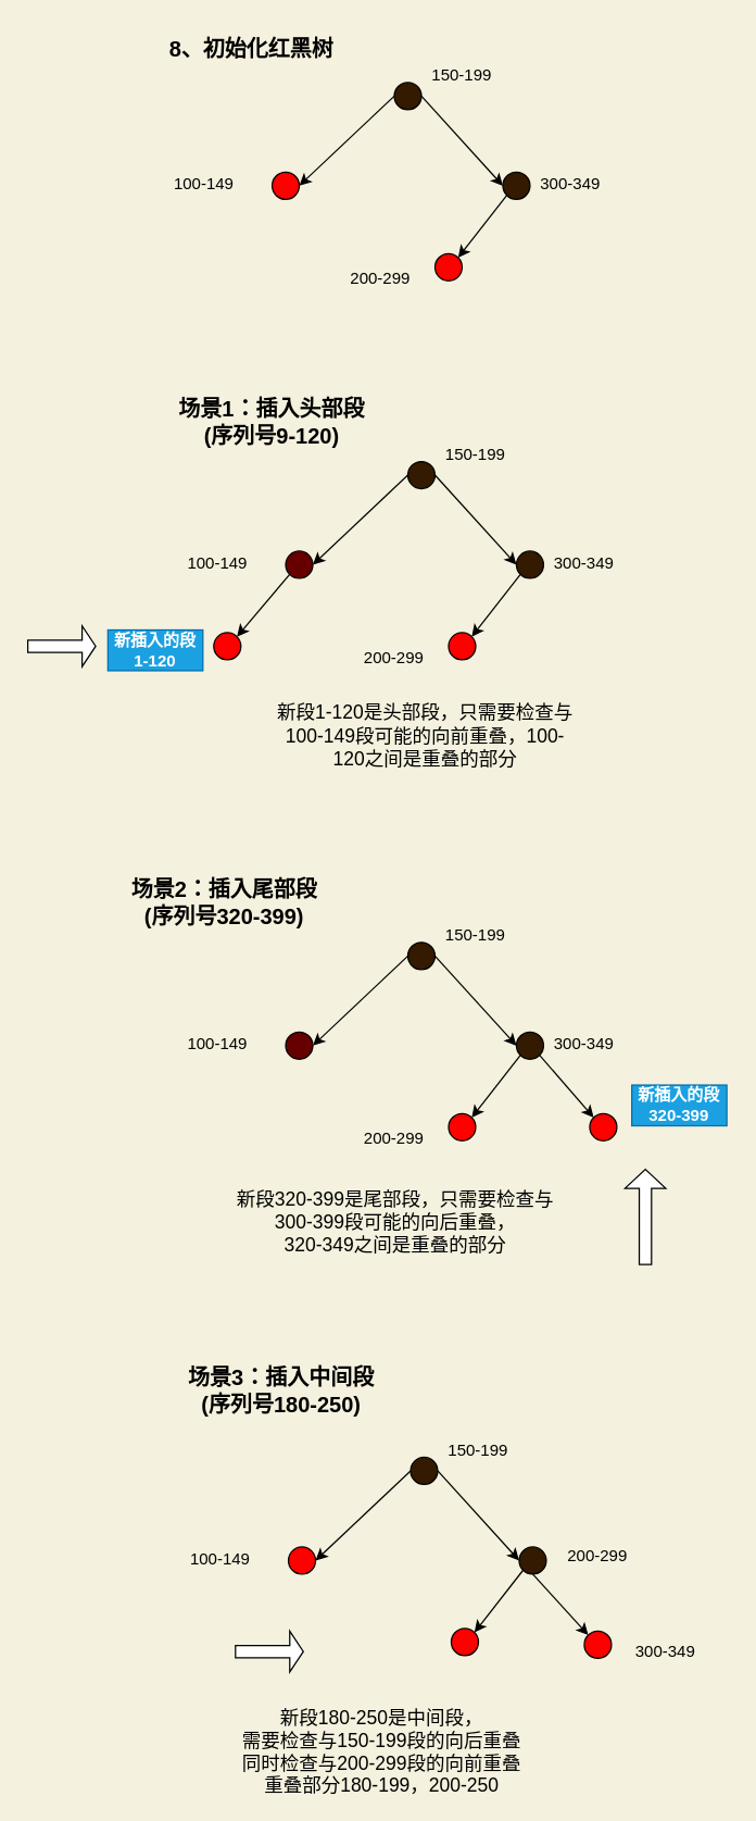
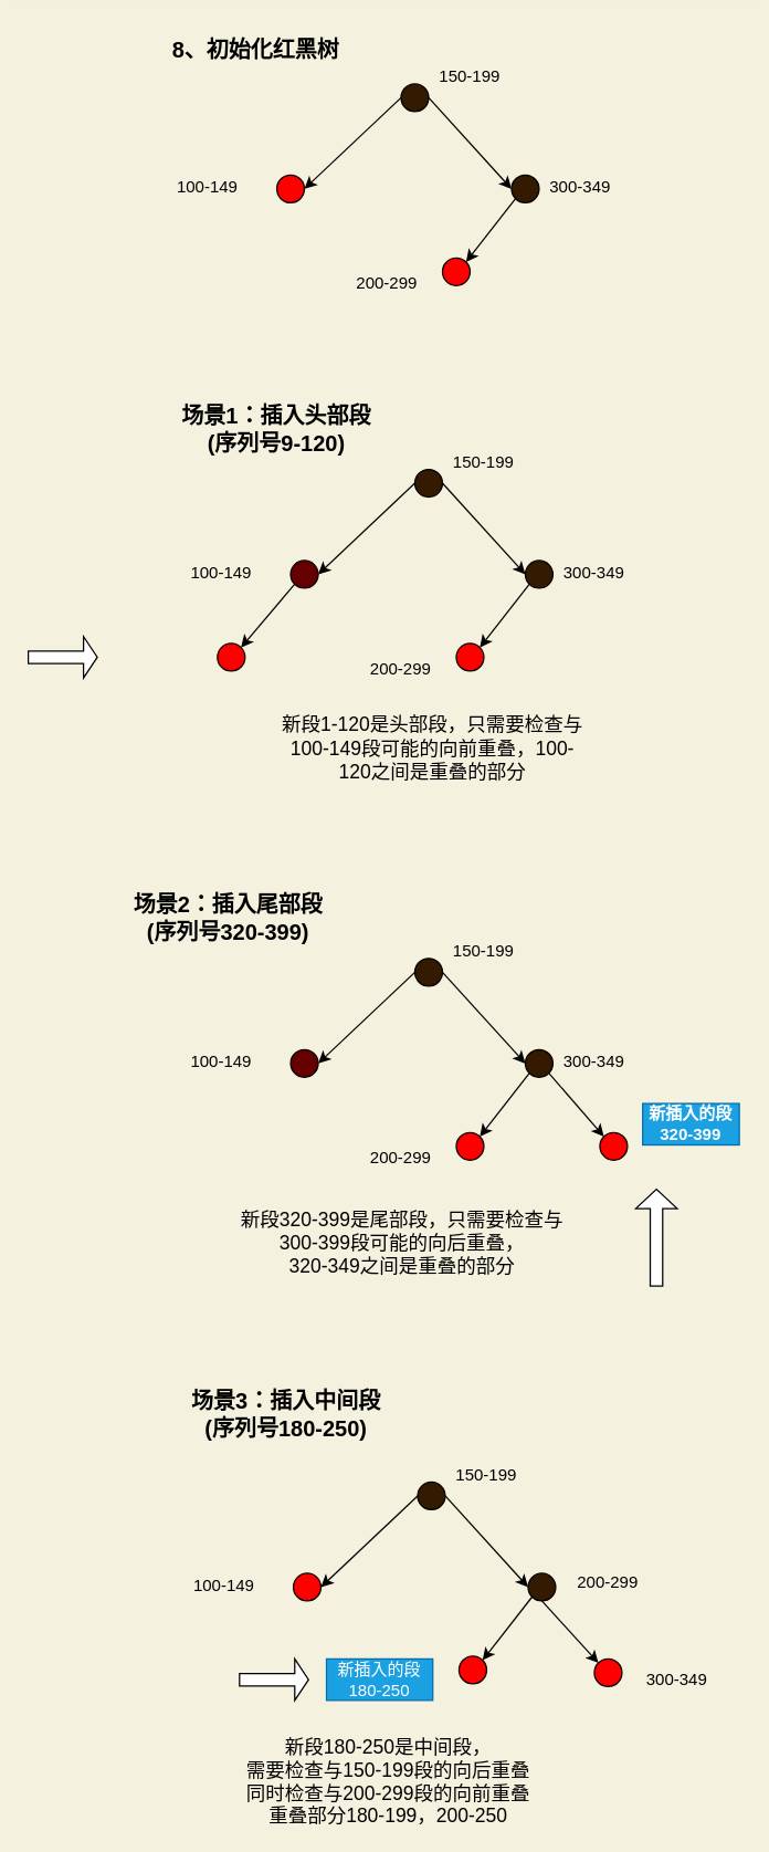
  <mxCell id="0" />
  <mxCell id="1" parent="0" />
  <mxCell id="2" style="rounded=0;orthogonalLoop=1;jettySize=auto;html=1;exitX=0;exitY=0.5;exitDx=0;exitDy=0;entryX=1;entryY=0.5;entryDx=0;entryDy=0;" edge="1" parent="1" source="4" target="9"><mxGeometry relative="1" as="geometry" /></mxCell>
  <mxCell id="3" style="rounded=0;orthogonalLoop=1;jettySize=auto;html=1;exitX=1;exitY=0.5;exitDx=0;exitDy=0;entryX=0;entryY=0.5;entryDx=0;entryDy=0;" edge="1" parent="1" source="4" target="7"><mxGeometry relative="1" as="geometry" /></mxCell>
  <mxCell id="4" value="" style="ellipse;whiteSpace=wrap;html=1;aspect=fixed;fillColor=#331A00;" vertex="1" parent="1"><mxGeometry x="290" y="60" width="20" height="20" as="geometry" /></mxCell>
  <mxCell id="5" value="150-199" style="text;html=1;align=center;verticalAlign=middle;whiteSpace=wrap;rounded=0;" vertex="1" parent="1"><mxGeometry x="310" y="40" width="60" height="30" as="geometry" /></mxCell>
  <mxCell id="6" style="rounded=0;orthogonalLoop=1;jettySize=auto;html=1;exitX=0;exitY=1;exitDx=0;exitDy=0;entryX=1;entryY=0;entryDx=0;entryDy=0;" edge="1" parent="1" source="7" target="11"><mxGeometry relative="1" as="geometry" /></mxCell>
  <mxCell id="7" value="" style="ellipse;whiteSpace=wrap;html=1;aspect=fixed;fillColor=#331A00;" vertex="1" parent="1"><mxGeometry x="370" y="126" width="20" height="20" as="geometry" /></mxCell>
  <mxCell id="8" value="300-349" style="text;html=1;align=center;verticalAlign=middle;whiteSpace=wrap;rounded=0;" vertex="1" parent="1"><mxGeometry x="390" y="120" width="60" height="30" as="geometry" /></mxCell>
  <mxCell id="9" value="" style="ellipse;whiteSpace=wrap;html=1;aspect=fixed;fillColor=#FF0000;" vertex="1" parent="1"><mxGeometry x="200" y="126" width="20" height="20" as="geometry" /></mxCell>
  <mxCell id="10" value="100-149" style="text;html=1;align=center;verticalAlign=middle;whiteSpace=wrap;rounded=0;" vertex="1" parent="1"><mxGeometry x="120" y="120" width="60" height="30" as="geometry" /></mxCell>
  <mxCell id="11" value="" style="ellipse;whiteSpace=wrap;html=1;aspect=fixed;fillColor=#FF0000;" vertex="1" parent="1"><mxGeometry x="320" y="186" width="20" height="20" as="geometry" /></mxCell>
  <mxCell id="12" value="200-299" style="text;html=1;align=center;verticalAlign=middle;whiteSpace=wrap;rounded=0;" vertex="1" parent="1"><mxGeometry x="250" y="190" width="60" height="30" as="geometry" /></mxCell>
  <mxCell id="13" value="8、初始化红黑树" style="text;html=1;align=center;verticalAlign=middle;whiteSpace=wrap;rounded=0;fontSize=16;fontStyle=1" vertex="1" parent="1"><mxGeometry x="120" y="20" width="130" height="30" as="geometry" /></mxCell>
  <mxCell id="14" style="rounded=0;orthogonalLoop=1;jettySize=auto;html=1;exitX=0;exitY=0.5;exitDx=0;exitDy=0;entryX=1;entryY=0.5;entryDx=0;entryDy=0;" edge="1" parent="1" source="16" target="22"><mxGeometry relative="1" as="geometry" /></mxCell>
  <mxCell id="15" style="rounded=0;orthogonalLoop=1;jettySize=auto;html=1;exitX=1;exitY=0.5;exitDx=0;exitDy=0;entryX=0;entryY=0.5;entryDx=0;entryDy=0;" edge="1" parent="1" source="16" target="19"><mxGeometry relative="1" as="geometry" /></mxCell>
  <mxCell id="16" value="" style="ellipse;whiteSpace=wrap;html=1;aspect=fixed;fillColor=#331A00;" vertex="1" parent="1"><mxGeometry x="300" y="339" width="20" height="20" as="geometry" /></mxCell>
  <mxCell id="17" value="150-199" style="text;html=1;align=center;verticalAlign=middle;whiteSpace=wrap;rounded=0;" vertex="1" parent="1"><mxGeometry x="320" y="319" width="60" height="30" as="geometry" /></mxCell>
  <mxCell id="18" style="rounded=0;orthogonalLoop=1;jettySize=auto;html=1;exitX=0;exitY=1;exitDx=0;exitDy=0;entryX=1;entryY=0;entryDx=0;entryDy=0;" edge="1" parent="1" source="19" target="24"><mxGeometry relative="1" as="geometry" /></mxCell>
  <mxCell id="19" value="" style="ellipse;whiteSpace=wrap;html=1;aspect=fixed;fillColor=#331A00;" vertex="1" parent="1"><mxGeometry x="380" y="405" width="20" height="20" as="geometry" /></mxCell>
  <mxCell id="20" value="300-349" style="text;html=1;align=center;verticalAlign=middle;whiteSpace=wrap;rounded=0;" vertex="1" parent="1"><mxGeometry x="400" y="399" width="60" height="30" as="geometry" /></mxCell>
  <mxCell id="21" style="rounded=0;orthogonalLoop=1;jettySize=auto;html=1;exitX=0;exitY=1;exitDx=0;exitDy=0;entryX=1;entryY=0;entryDx=0;entryDy=0;" edge="1" parent="1" source="22" target="27"><mxGeometry relative="1" as="geometry" /></mxCell>
  <mxCell id="22" value="" style="ellipse;whiteSpace=wrap;html=1;aspect=fixed;fillColor=#660000;" vertex="1" parent="1"><mxGeometry x="210" y="405" width="20" height="20" as="geometry" /></mxCell>
  <mxCell id="23" value="100-149" style="text;html=1;align=center;verticalAlign=middle;whiteSpace=wrap;rounded=0;" vertex="1" parent="1"><mxGeometry x="130" y="399" width="60" height="30" as="geometry" /></mxCell>
  <mxCell id="24" value="" style="ellipse;whiteSpace=wrap;html=1;aspect=fixed;fillColor=#FF0000;" vertex="1" parent="1"><mxGeometry x="330" y="465" width="20" height="20" as="geometry" /></mxCell>
  <mxCell id="25" value="200-299" style="text;html=1;align=center;verticalAlign=middle;whiteSpace=wrap;rounded=0;" vertex="1" parent="1"><mxGeometry x="260" y="469" width="60" height="30" as="geometry" /></mxCell>
  <mxCell id="26" value="场景1：插入头部段(序列号9-120)" style="text;html=1;align=center;verticalAlign=middle;whiteSpace=wrap;rounded=0;fontSize=16;fontStyle=1" vertex="1" parent="1"><mxGeometry x="130" y="290" width="140" height="39" as="geometry" /></mxCell>
  <mxCell id="27" value="" style="ellipse;whiteSpace=wrap;html=1;aspect=fixed;fillColor=#FF0000;" vertex="1" parent="1"><mxGeometry x="157" y="465" width="20" height="20" as="geometry" /></mxCell>
- <mxCell id="28" value="新插入的段&lt;div&gt;1-120&lt;/div&gt;" style="text;html=1;align=center;verticalAlign=middle;whiteSpace=wrap;rounded=0;fontStyle=1;fillColor=#1ba1e2;strokeColor=#006EAF;fontColor=#ffffff;" vertex="1" parent="1"><mxGeometry x="79" y="463" width="70" height="30" as="geometry" /></mxCell>
  <mxCell id="29" value="新段1-120是头部段，只需要检查与&lt;div&gt;100-149段可能的向前重叠，100-120之间是重叠的部分&lt;/div&gt;" style="text;html=1;align=center;verticalAlign=middle;whiteSpace=wrap;rounded=0;fontSize=14;" vertex="1" parent="1"><mxGeometry x="198" y="512" width="230" height="58" as="geometry" /></mxCell>
  <mxCell id="30" style="rounded=0;orthogonalLoop=1;jettySize=auto;html=1;exitX=0;exitY=0.5;exitDx=0;exitDy=0;entryX=1;entryY=0.5;entryDx=0;entryDy=0;" edge="1" parent="1" source="32" target="38"><mxGeometry relative="1" as="geometry" /></mxCell>
  <mxCell id="31" style="rounded=0;orthogonalLoop=1;jettySize=auto;html=1;exitX=1;exitY=0.5;exitDx=0;exitDy=0;entryX=0;entryY=0.5;entryDx=0;entryDy=0;" edge="1" parent="1" source="32" target="36"><mxGeometry relative="1" as="geometry" /></mxCell>
  <mxCell id="32" value="" style="ellipse;whiteSpace=wrap;html=1;aspect=fixed;fillColor=#331A00;" vertex="1" parent="1"><mxGeometry x="300" y="693" width="20" height="20" as="geometry" /></mxCell>
  <mxCell id="33" value="150-199" style="text;html=1;align=center;verticalAlign=middle;whiteSpace=wrap;rounded=0;" vertex="1" parent="1"><mxGeometry x="320" y="673" width="60" height="30" as="geometry" /></mxCell>
  <mxCell id="34" style="rounded=0;orthogonalLoop=1;jettySize=auto;html=1;exitX=0;exitY=1;exitDx=0;exitDy=0;entryX=1;entryY=0;entryDx=0;entryDy=0;" edge="1" parent="1" source="36" target="40"><mxGeometry relative="1" as="geometry" /></mxCell>
  <mxCell id="35" style="rounded=0;orthogonalLoop=1;jettySize=auto;html=1;exitX=1;exitY=1;exitDx=0;exitDy=0;entryX=0;entryY=0;entryDx=0;entryDy=0;" edge="1" parent="1" source="36" target="44"><mxGeometry relative="1" as="geometry" /></mxCell>
  <mxCell id="36" value="" style="ellipse;whiteSpace=wrap;html=1;aspect=fixed;fillColor=#331A00;" vertex="1" parent="1"><mxGeometry x="380" y="759" width="20" height="20" as="geometry" /></mxCell>
  <mxCell id="37" value="300-349" style="text;html=1;align=center;verticalAlign=middle;whiteSpace=wrap;rounded=0;" vertex="1" parent="1"><mxGeometry x="400" y="753" width="60" height="30" as="geometry" /></mxCell>
  <mxCell id="38" value="" style="ellipse;whiteSpace=wrap;html=1;aspect=fixed;fillColor=#660000;" vertex="1" parent="1"><mxGeometry x="210" y="759" width="20" height="20" as="geometry" /></mxCell>
  <mxCell id="39" value="100-149" style="text;html=1;align=center;verticalAlign=middle;whiteSpace=wrap;rounded=0;" vertex="1" parent="1"><mxGeometry x="130" y="753" width="60" height="30" as="geometry" /></mxCell>
  <mxCell id="40" value="" style="ellipse;whiteSpace=wrap;html=1;aspect=fixed;fillColor=#FF0000;" vertex="1" parent="1"><mxGeometry x="330" y="819" width="20" height="20" as="geometry" /></mxCell>
  <mxCell id="41" value="200-299" style="text;html=1;align=center;verticalAlign=middle;whiteSpace=wrap;rounded=0;" vertex="1" parent="1"><mxGeometry x="260" y="823" width="60" height="30" as="geometry" /></mxCell>
  <mxCell id="42" value="场景2：插入尾部段(序列号320-399)" style="text;html=1;align=center;verticalAlign=middle;whiteSpace=wrap;rounded=0;fontSize=16;fontStyle=1" vertex="1" parent="1"><mxGeometry x="95" y="644" width="140" height="39" as="geometry" /></mxCell>
  <mxCell id="43" value="新段320-399是尾部段，只需要检查与&lt;div&gt;300-399段可能的向后重叠，&lt;/div&gt;&lt;div&gt;320-349之间是重叠的部分&lt;/div&gt;" style="text;html=1;align=center;verticalAlign=middle;whiteSpace=wrap;rounded=0;fontSize=14;" vertex="1" parent="1"><mxGeometry x="170" y="870" width="242" height="58" as="geometry" /></mxCell>
  <mxCell id="44" value="" style="ellipse;whiteSpace=wrap;html=1;aspect=fixed;fillColor=#FF0000;" vertex="1" parent="1"><mxGeometry x="434" y="819" width="20" height="20" as="geometry" /></mxCell>
  <mxCell id="45" value="新插入的段320-399" style="text;html=1;align=center;verticalAlign=middle;whiteSpace=wrap;rounded=0;fillColor=#1ba1e2;fontColor=#ffffff;strokeColor=#006EAF;fontStyle=1" vertex="1" parent="1"><mxGeometry x="465" y="798" width="70" height="30" as="geometry" /></mxCell>
  <mxCell id="46" style="rounded=0;orthogonalLoop=1;jettySize=auto;html=1;exitX=0;exitY=0.5;exitDx=0;exitDy=0;entryX=1;entryY=0.5;entryDx=0;entryDy=0;" edge="1" parent="1" source="48" target="54"><mxGeometry relative="1" as="geometry" /></mxCell>
  <mxCell id="47" style="rounded=0;orthogonalLoop=1;jettySize=auto;html=1;exitX=1;exitY=0.5;exitDx=0;exitDy=0;entryX=0;entryY=0.5;entryDx=0;entryDy=0;" edge="1" parent="1" source="48" target="52"><mxGeometry relative="1" as="geometry" /></mxCell>
  <mxCell id="48" value="" style="ellipse;whiteSpace=wrap;html=1;aspect=fixed;fillColor=#331A00;" vertex="1" parent="1"><mxGeometry x="302" y="1072" width="20" height="20" as="geometry" /></mxCell>
  <mxCell id="49" value="150-199" style="text;html=1;align=center;verticalAlign=middle;whiteSpace=wrap;rounded=0;" vertex="1" parent="1"><mxGeometry x="322" y="1052" width="60" height="30" as="geometry" /></mxCell>
  <mxCell id="50" style="rounded=0;orthogonalLoop=1;jettySize=auto;html=1;exitX=0;exitY=1;exitDx=0;exitDy=0;entryX=1;entryY=0;entryDx=0;entryDy=0;" edge="1" parent="1" source="52" target="56"><mxGeometry relative="1" as="geometry" /></mxCell>
  <mxCell id="51" style="rounded=0;orthogonalLoop=1;jettySize=auto;html=1;exitX=0.5;exitY=1;exitDx=0;exitDy=0;entryX=0;entryY=0;entryDx=0;entryDy=0;" edge="1" parent="1" source="52" target="60"><mxGeometry relative="1" as="geometry" /></mxCell>
  <mxCell id="52" value="" style="ellipse;whiteSpace=wrap;html=1;aspect=fixed;fillColor=#331A00;" vertex="1" parent="1"><mxGeometry x="382" y="1138" width="20" height="20" as="geometry" /></mxCell>
  <mxCell id="53" value="300-349" style="text;html=1;align=center;verticalAlign=middle;whiteSpace=wrap;rounded=0;" vertex="1" parent="1"><mxGeometry x="460" y="1200" width="60" height="30" as="geometry" /></mxCell>
  <mxCell id="54" value="" style="ellipse;whiteSpace=wrap;html=1;aspect=fixed;fillColor=#FF0000;" vertex="1" parent="1"><mxGeometry x="212" y="1138" width="20" height="20" as="geometry" /></mxCell>
  <mxCell id="55" value="100-149" style="text;html=1;align=center;verticalAlign=middle;whiteSpace=wrap;rounded=0;" vertex="1" parent="1"><mxGeometry x="132" y="1132" width="60" height="30" as="geometry" /></mxCell>
  <mxCell id="56" value="" style="ellipse;whiteSpace=wrap;html=1;aspect=fixed;fillColor=#FF0000;" vertex="1" parent="1"><mxGeometry x="332" y="1198" width="20" height="20" as="geometry" /></mxCell>
  <mxCell id="57" value="200-299" style="text;html=1;align=center;verticalAlign=middle;whiteSpace=wrap;rounded=0;" vertex="1" parent="1"><mxGeometry x="410" y="1130" width="60" height="30" as="geometry" /></mxCell>
  <mxCell id="58" value="场景3：插入中间段(序列号180-250)" style="text;html=1;align=center;verticalAlign=middle;whiteSpace=wrap;rounded=0;fontSize=16;fontStyle=1" vertex="1" parent="1"><mxGeometry x="137" y="1003" width="140" height="39" as="geometry" /></mxCell>
  <mxCell id="59" value="新段180-250是中间段，&lt;br&gt;需要检查与150-199段的向后重叠&lt;br&gt;&lt;div&gt;同时检查与200-299段的向前重叠&lt;/div&gt;&lt;div&gt;重叠部分180-199，200-250&lt;/div&gt;" style="text;html=1;align=center;verticalAlign=middle;whiteSpace=wrap;rounded=0;fontSize=14;" vertex="1" parent="1"><mxGeometry x="160" y="1260" width="242" height="58" as="geometry" /></mxCell>
  <mxCell id="60" value="" style="ellipse;whiteSpace=wrap;html=1;aspect=fixed;fillColor=#FF0000;" vertex="1" parent="1"><mxGeometry x="430" y="1200" width="20" height="20" as="geometry" /></mxCell>
+ <mxCell id="61" value="新插入的段180-250" style="text;html=1;align=center;verticalAlign=middle;whiteSpace=wrap;rounded=0;fillColor=#1ba1e2;fontColor=#ffffff;strokeColor=#006EAF;" vertex="1" parent="1"><mxGeometry x="236" y="1200" width="77" height="30" as="geometry" /></mxCell>
  <mxCell id="62" value="" style="shape=singleArrow;whiteSpace=wrap;html=1;" vertex="1" parent="1"><mxGeometry x="173" y="1200" width="50" height="30" as="geometry" /></mxCell>
  <mxCell id="63" value="" style="shape=singleArrow;whiteSpace=wrap;html=1;" vertex="1" parent="1"><mxGeometry x="20" y="460" width="50" height="30" as="geometry" /></mxCell>
  <mxCell id="64" value="" style="shape=singleArrow;direction=north;whiteSpace=wrap;html=1;" vertex="1" parent="1"><mxGeometry x="460" y="860" width="30" height="70" as="geometry" /></mxCell>
